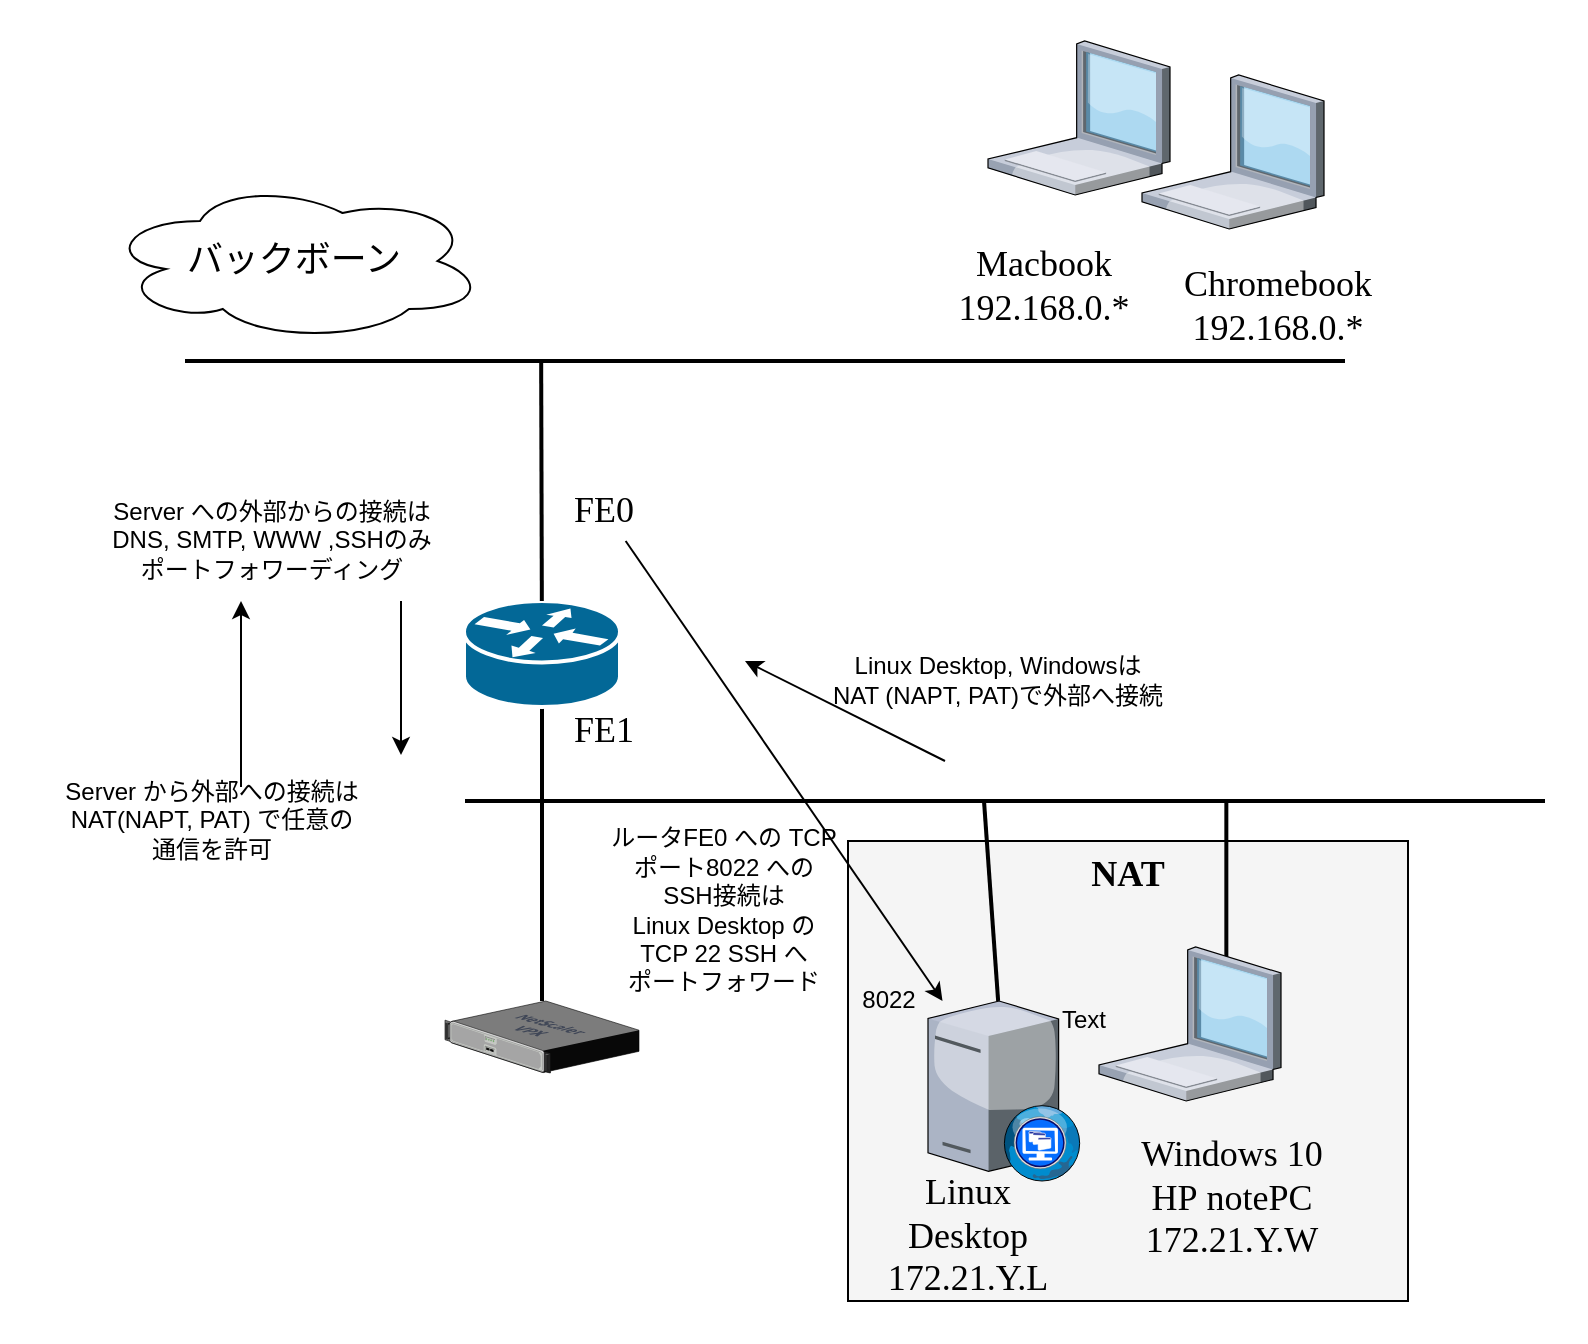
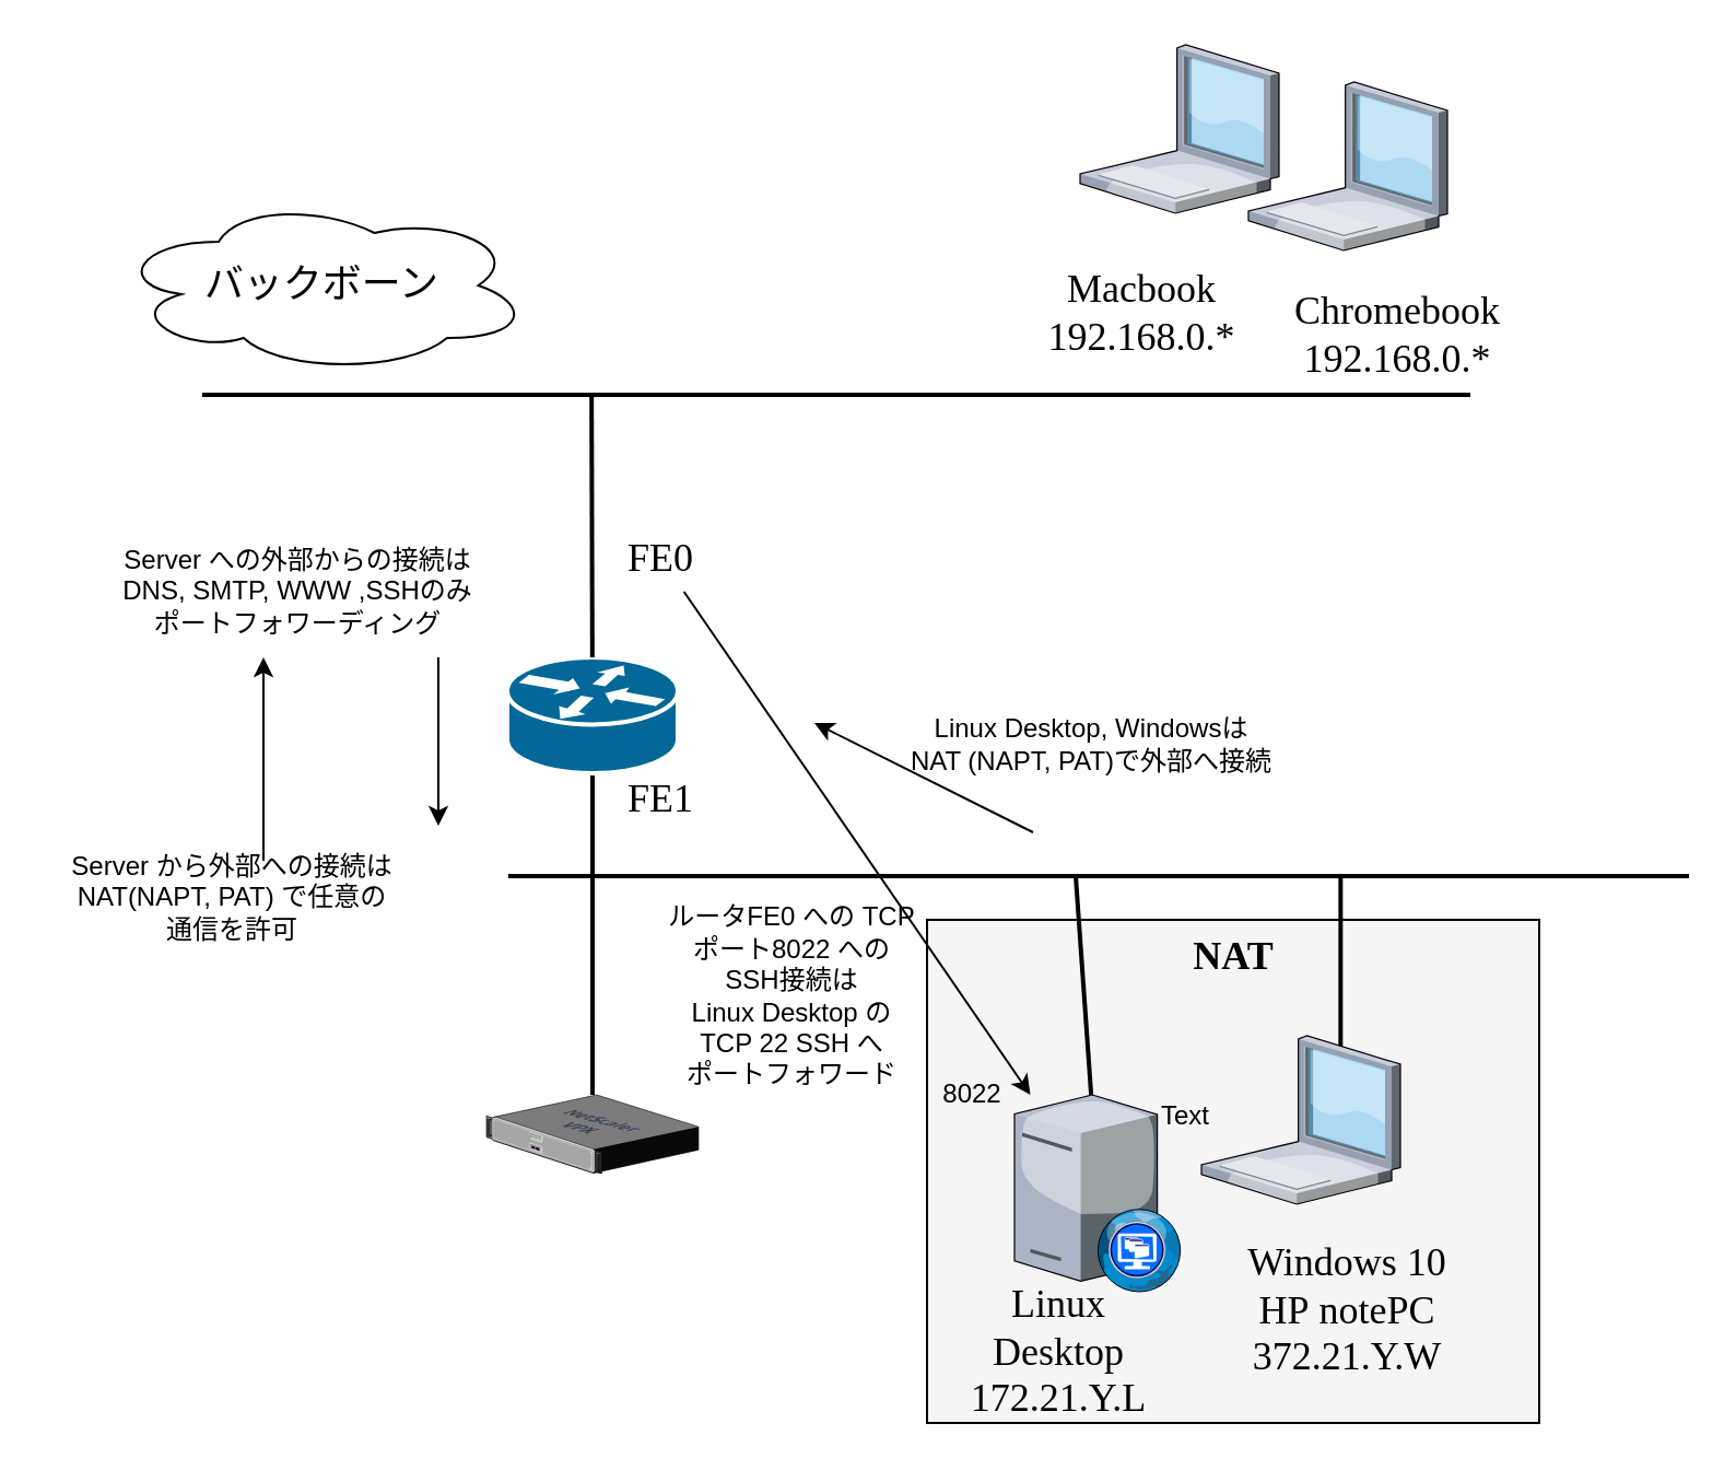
  <mxCell id="0" />
  <mxCell id="1" parent="0" />
  <mxCell id="2" value="&lt;span style=&quot;font-size: 18px&quot;&gt;NAT&lt;/span&gt;" style="whiteSpace=wrap;html=1;rounded=0;shadow=0;comic=0;strokeWidth=1;fontFamily=Verdana;fontSize=14;fillColor=#f5f5f5;fontStyle=1;verticalAlign=top;" parent="1" vertex="1"><mxGeometry x="423.5" y="420" width="280" height="230" as="geometry" /></mxCell>
  <mxCell id="3" style="edgeStyle=none;html=1;labelBackgroundColor=none;startFill=0;endArrow=none;endFill=0;strokeWidth=2;fontFamily=Verdana;fontSize=12;" parent="1" edge="1"><mxGeometry relative="1" as="geometry"><mxPoint x="612.67" y="490" as="sourcePoint" /><mxPoint x="612.67" y="400" as="targetPoint" /></mxGeometry></mxCell>
  <mxCell id="4" style="edgeStyle=none;html=1;labelBackgroundColor=none;startFill=0;endArrow=none;endFill=0;strokeWidth=2;fontFamily=Verdana;fontSize=12;" parent="1" source="20" target="6" edge="1"><mxGeometry relative="1" as="geometry"><mxPoint x="270.08" y="180" as="sourcePoint" /><mxPoint x="270.08" y="400" as="targetPoint" /></mxGeometry></mxCell>
  <mxCell id="5" value="&lt;span style=&quot;font-size: 18px&quot;&gt;バックボーン&lt;/span&gt;" style="ellipse;shape=cloud;whiteSpace=wrap;html=1;rounded=0;shadow=0;comic=0;strokeWidth=1;fontFamily=Verdana;fontSize=12;" parent="1" vertex="1"><mxGeometry x="52" y="90" width="190" height="80" as="geometry" /></mxCell>
  <mxCell id="6" value="" style="verticalLabelPosition=bottom;aspect=fixed;html=1;verticalAlign=top;strokeColor=none;align=center;outlineConnect=0;shape=mxgraph.citrix.netscaler_vpx;" parent="1" vertex="1"><mxGeometry x="222" y="500" width="97" height="36" as="geometry" /></mxCell>
  <mxCell id="7" value="" style="verticalLabelPosition=bottom;aspect=fixed;html=1;verticalAlign=top;strokeColor=none;align=center;outlineConnect=0;shape=mxgraph.citrix.desktop_web;" parent="1" vertex="1"><mxGeometry x="463.5" y="500" width="76.5" height="90" as="geometry" /></mxCell>
  <mxCell id="8" style="edgeStyle=none;html=1;labelBackgroundColor=none;startFill=0;endArrow=none;endFill=0;strokeWidth=2;fontFamily=Verdana;fontSize=12;" parent="1" target="7" edge="1"><mxGeometry relative="1" as="geometry"><mxPoint x="491.5" y="400" as="sourcePoint" /><mxPoint x="420.312" y="510" as="targetPoint" /></mxGeometry></mxCell>
  <mxCell id="9" value="" style="verticalLabelPosition=bottom;aspect=fixed;html=1;verticalAlign=top;strokeColor=none;align=center;outlineConnect=0;shape=mxgraph.citrix.laptop_1;" parent="1" vertex="1"><mxGeometry x="570.5" y="37" width="91" height="77" as="geometry" /></mxCell>
  <mxCell id="10" value="" style="verticalLabelPosition=bottom;aspect=fixed;html=1;verticalAlign=top;strokeColor=none;align=center;outlineConnect=0;shape=mxgraph.citrix.laptop_1;" parent="1" vertex="1"><mxGeometry x="493.5" y="20" width="91" height="77" as="geometry" /></mxCell>
  <mxCell id="11" value="" style="verticalLabelPosition=bottom;aspect=fixed;html=1;verticalAlign=top;strokeColor=none;align=center;outlineConnect=0;shape=mxgraph.citrix.laptop_1;" parent="1" vertex="1"><mxGeometry x="549" y="473" width="91" height="77" as="geometry" /></mxCell>
  <mxCell id="12" value="&lt;font style=&quot;font-size: 18px&quot; face=&quot;Times New Roman&quot;&gt;Linux&lt;br&gt;Desktop&lt;br&gt;172.21.Y.L&lt;br&gt;&lt;/font&gt;" style="text;html=1;strokeColor=none;fillColor=none;align=center;verticalAlign=middle;whiteSpace=wrap;rounded=0;" parent="1" vertex="1"><mxGeometry x="463.5" y="607.5" width="40" height="20" as="geometry" /></mxCell>
- <mxCell id="13" value="&lt;font style=&quot;font-size: 18px&quot; face=&quot;Times New Roman&quot;&gt;Windows 10&lt;br&gt;&lt;/font&gt;&lt;span style=&quot;font-family: &amp;#34;times new roman&amp;#34; ; font-size: 18px&quot;&gt;HP&amp;nbsp;&lt;/span&gt;&lt;font style=&quot;font-size: 18px&quot; face=&quot;Times New Roman&quot;&gt;notePC&lt;br&gt;172.21.Y.W&lt;br&gt;&lt;/font&gt;" style="text;html=1;strokeColor=none;fillColor=none;align=center;verticalAlign=middle;whiteSpace=wrap;rounded=0;" parent="1" vertex="1"><mxGeometry x="556" y="570" width="120" height="57.5" as="geometry" /></mxCell>
+ <mxCell id="13" value="&lt;font style=&quot;font-size: 18px&quot; face=&quot;Times New Roman&quot;&gt;Windows 10&lt;br&gt;&lt;/font&gt;&lt;span style=&quot;font-family: &amp;#34;times new roman&amp;#34; ; font-size: 18px&quot;&gt;HP&amp;nbsp;&lt;/span&gt;&lt;font style=&quot;font-size: 18px&quot; face=&quot;Times New Roman&quot;&gt;notePC&lt;br&gt;372.21.Y.W&lt;br&gt;&lt;/font&gt;" style="text;html=1;strokeColor=none;fillColor=none;align=center;verticalAlign=middle;whiteSpace=wrap;rounded=0;" parent="1" vertex="1"><mxGeometry x="556" y="570" width="120" height="57.5" as="geometry" /></mxCell>
  <mxCell id="14" value="&lt;font style=&quot;font-size: 18px&quot; face=&quot;Times New Roman&quot;&gt;Macbook&lt;br&gt;192.168.0.*&lt;br&gt;&lt;/font&gt;" style="text;html=1;strokeColor=none;fillColor=none;align=center;verticalAlign=middle;whiteSpace=wrap;rounded=0;" parent="1" vertex="1"><mxGeometry x="462" y="114" width="120" height="57.5" as="geometry" /></mxCell>
  <mxCell id="15" value="&lt;font style=&quot;font-size: 18px&quot; face=&quot;Times New Roman&quot;&gt;Chromebook&lt;br&gt;192.168.0.*&lt;br&gt;&lt;/font&gt;" style="text;html=1;strokeColor=none;fillColor=none;align=center;verticalAlign=middle;whiteSpace=wrap;rounded=0;" parent="1" vertex="1"><mxGeometry x="573.5" y="124" width="130" height="57.5" as="geometry" /></mxCell>
  <mxCell id="16" value="&lt;font style=&quot;font-size: 18px&quot; face=&quot;Times New Roman&quot;&gt;FE0&lt;br&gt;&lt;/font&gt;" style="text;html=1;strokeColor=none;fillColor=none;align=center;verticalAlign=middle;whiteSpace=wrap;rounded=0;" parent="1" vertex="1"><mxGeometry x="262" y="240" width="80" height="30" as="geometry" /></mxCell>
  <mxCell id="17" value="&lt;font style=&quot;font-size: 18px&quot; face=&quot;Times New Roman&quot;&gt;FE1&lt;br&gt;&lt;/font&gt;" style="text;html=1;strokeColor=none;fillColor=none;align=center;verticalAlign=middle;whiteSpace=wrap;rounded=0;" parent="1" vertex="1"><mxGeometry x="262" y="350" width="80" height="30" as="geometry" /></mxCell>
  <mxCell id="18" style="edgeStyle=none;html=1;labelBackgroundColor=none;startFill=0;endArrow=none;endFill=0;strokeWidth=2;fontFamily=Verdana;fontSize=12;" parent="1" edge="1"><mxGeometry relative="1" as="geometry"><mxPoint x="92" y="180" as="sourcePoint" /><mxPoint x="672" y="180" as="targetPoint" /></mxGeometry></mxCell>
  <mxCell id="19" style="edgeStyle=none;html=1;labelBackgroundColor=none;startFill=0;endArrow=none;endFill=0;strokeWidth=2;fontFamily=Verdana;fontSize=12;" parent="1" edge="1"><mxGeometry relative="1" as="geometry"><mxPoint x="232" y="400" as="sourcePoint" /><mxPoint x="772" y="400" as="targetPoint" /></mxGeometry></mxCell>
  <mxCell id="20" value="" style="shape=mxgraph.cisco.routers.router;html=1;dashed=0;fillColor=#036897;strokeColor=#ffffff;strokeWidth=2;verticalLabelPosition=bottom;verticalAlign=top;rounded=0;shadow=0;comic=0;fontFamily=Verdana;fontSize=12;" parent="1" vertex="1"><mxGeometry x="231.5" y="300" width="78" height="53" as="geometry" /></mxCell>
  <mxCell id="21" style="edgeStyle=none;html=1;labelBackgroundColor=none;startFill=0;endArrow=none;endFill=0;strokeWidth=2;fontFamily=Verdana;fontSize=12;" parent="1" target="20" edge="1"><mxGeometry relative="1" as="geometry"><mxPoint x="270.08" y="180" as="sourcePoint" /><mxPoint x="270.478" y="500" as="targetPoint" /></mxGeometry></mxCell>
  <mxCell id="22" value="" style="endArrow=classic;html=1;" parent="1" edge="1"><mxGeometry width="50" height="50" relative="1" as="geometry"><mxPoint x="200" y="300" as="sourcePoint" /><mxPoint x="200" y="377" as="targetPoint" /></mxGeometry></mxCell>
  <mxCell id="23" value="Text" style="text;html=1;strokeColor=none;fillColor=none;align=center;verticalAlign=middle;whiteSpace=wrap;rounded=0;" parent="1" vertex="1"><mxGeometry x="522" y="500" width="40" height="20" as="geometry" /></mxCell>
  <mxCell id="24" value="Server から外部への接続は&lt;br&gt;NAT(NAPT, PAT) で任意の&lt;br&gt;通信を許可" style="text;html=1;strokeColor=none;fillColor=none;align=center;verticalAlign=middle;whiteSpace=wrap;rounded=0;" parent="1" vertex="1"><mxGeometry x="20" y="400" width="171.5" height="20" as="geometry" /></mxCell>
  <mxCell id="25" value="" style="endArrow=classic;html=1;" parent="1" edge="1"><mxGeometry width="50" height="50" relative="1" as="geometry"><mxPoint x="120" y="393" as="sourcePoint" /><mxPoint x="120" y="300" as="targetPoint" /></mxGeometry></mxCell>
  <mxCell id="26" value="Server への外部からの接続は&lt;br&gt;DNS, SMTP, WWW ,SSHのみ&lt;br&gt;ポートフォワーディング" style="text;html=1;strokeColor=none;fillColor=none;align=center;verticalAlign=middle;whiteSpace=wrap;rounded=0;" parent="1" vertex="1"><mxGeometry x="40" y="260" width="191.5" height="20" as="geometry" /></mxCell>
  <mxCell id="27" value="" style="endArrow=classic;html=1;" parent="1" edge="1"><mxGeometry width="50" height="50" relative="1" as="geometry"><mxPoint x="472" y="380" as="sourcePoint" /><mxPoint x="372" y="330" as="targetPoint" /></mxGeometry></mxCell>
  <mxCell id="28" value="Linux Desktop, Windowsは&lt;br&gt;NAT (NAPT, PAT)で外部へ接続" style="text;html=1;strokeColor=none;fillColor=none;align=center;verticalAlign=middle;whiteSpace=wrap;rounded=0;" parent="1" vertex="1"><mxGeometry x="413" y="330" width="171.5" height="20" as="geometry" /></mxCell>
  <mxCell id="29" value="" style="endArrow=classic;html=1;" parent="1" source="16" target="7" edge="1"><mxGeometry width="50" height="50" relative="1" as="geometry"><mxPoint x="352" y="340" as="sourcePoint" /><mxPoint x="362" y="490" as="targetPoint" /></mxGeometry></mxCell>
  <mxCell id="30" value="ルータFE0 への TCP &lt;br&gt;ポート8022 への&lt;br&gt;SSH接続は&lt;br&gt;Linux Desktop の&lt;br&gt;TCP 22 SSH へ&lt;br&gt;ポートフォワード" style="text;html=1;strokeColor=none;fillColor=none;align=center;verticalAlign=middle;whiteSpace=wrap;rounded=0;" parent="1" vertex="1"><mxGeometry x="262" y="410" width="200" height="90" as="geometry" /></mxCell>
  <mxCell id="31" value="8022" style="text;html=1;strokeColor=none;fillColor=none;align=center;verticalAlign=middle;whiteSpace=wrap;rounded=0;" parent="1" vertex="1"><mxGeometry x="425" y="490" width="38.5" height="20" as="geometry" /></mxCell>
